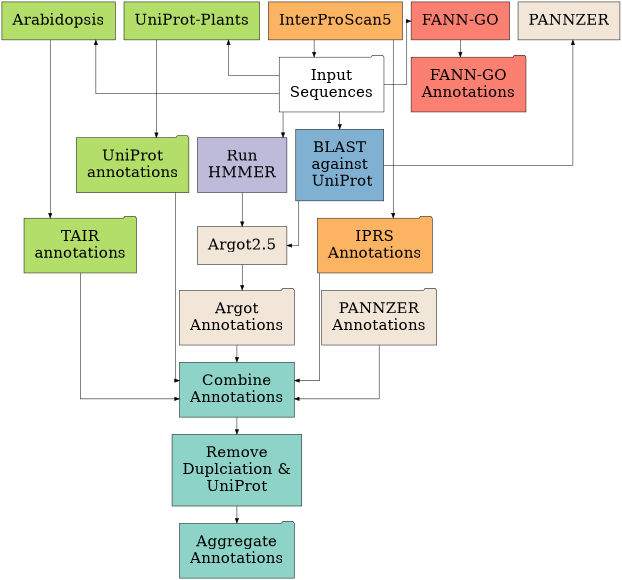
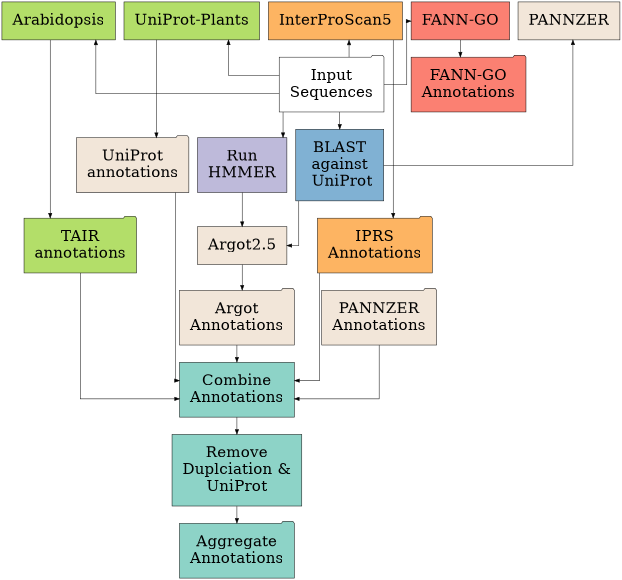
  digraph {
    rankdir=TB
    splines=ortho
    node [fillcolor="#b3de69" fontsize=32 margin=0.3 shape=box style=filled]
    n1 [label=Arabidopsis]
    n2 [label="UniProt-Plants"]
    n3 [fillcolor="#fdb462" label=InterProScan5]
    n4 [fillcolor="#f2e6d9" label=PANNZER]
    n5 [fillcolor="#fb8072" label="FANN-GO"]
    n6 [fillcolor="#fb8072" label="FANN-GO\nAnnotations" shape=folder]
    n7 [label="TAIR\nannotations" shape=folder]
-   n8 [label="UniProt\nannotations" shape=folder]
+   n8 [fillcolor="#f2e6d9" label="UniProt\nannotations" shape=folder]
    n9 [fillcolor="#fdb462" label="IPRS\nAnnotations" shape=folder]
    n10 [fillcolor="#80b1d3" label="BLAST\n against \n UniProt"]
    n11 [fillcolor="#bebada" label="Run\nHMMER"]
    n12 [fillcolor="#f2e6d9" label="Argot2.5"]
    n13 [fillcolor="#f2e6d9" label="Argot\nAnnotations" shape=folder]
    n14 [fillcolor="#f2e6d9" label="PANNZER\nAnnotations" shape=folder]
    n15 [fillcolor="#8dd3c7" label="Combine\nAnnotations"]
    n16 [fillcolor="#8dd3c7" label="Remove\nDuplciation &\nUniProt"]
    n17 [fillcolor="#8dd3c7" label="Aggregate\nAnnotations" shape=folder]
    n18 [label="Input\nSequences" shape=folder fillcolor="" style=""]
    subgraph sub_1 {
      rank=same
      n1
      n2
      n3
      n4
      n5
    }
    subgraph sub_2 {
      n5
      n6
    }
    subgraph sub_3 {
      n1
      n2
      n7
      n8
    }
    subgraph sub_4 {
      n3
      n9
    }
    subgraph sub_5 {
      n10
    }
    subgraph sub_6 {
      n11
    }
    subgraph sub_7 {
      n4
      n12
      n13
      n14
    }
    subgraph sub_8 {
      n15
      n16
      n17
    }
    n1 -> n7
    n2 -> n8
    n3 -> n9
    n5 -> n6
    n7 -> n15
    n8 -> n15
    n9 -> n15
    n10 -> n4
    n10 -> n12
    n11 -> n12
    n12 -> n13
    n13 -> n15
    n14 -> n15
    n15 -> n16
    n16 -> n17
    n18 -> n1
    n18 -> n2
-   n3 -> n18
+   n18 -> n3
    n18 -> n5
    n18 -> n10
    n18 -> n11
  }
